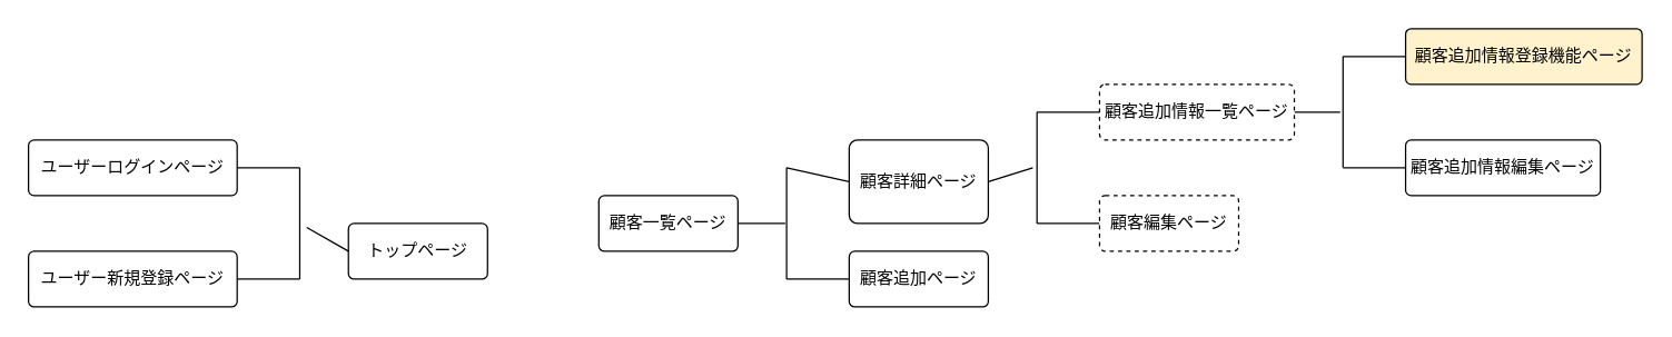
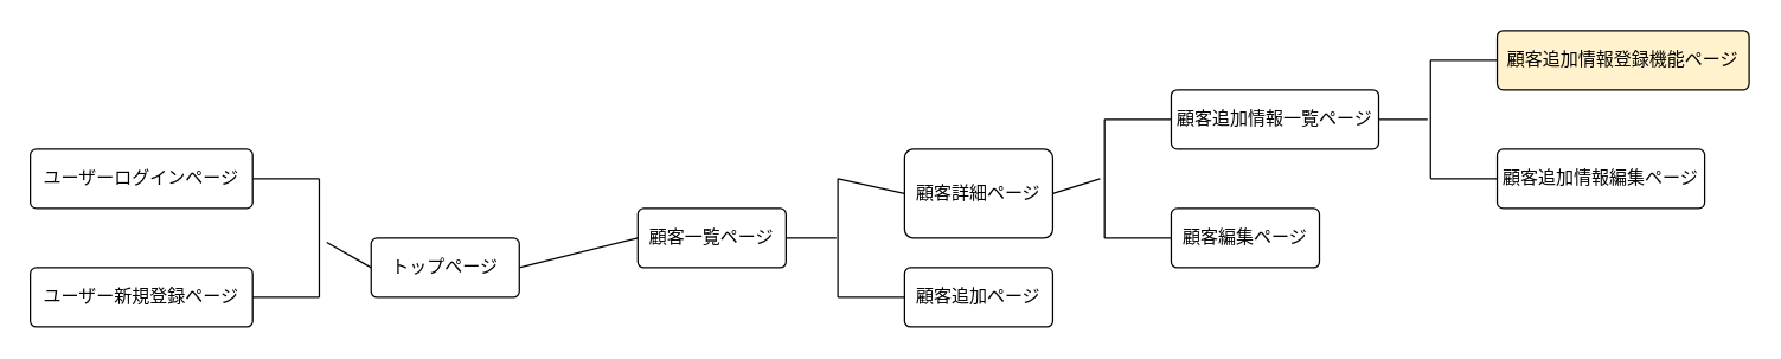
  <mxCell id="0" />
  <mxCell id="1" parent="0" />
  <mxCell id="2" style="edgeStyle=none;rounded=0;html=1;exitX=1;exitY=0.5;exitDx=0;exitDy=0;entryX=0;entryY=0.5;entryDx=0;entryDy=0;entryPerimeter=0;endArrow=none;endFill=0;" edge="1" parent="1" source="3" target="14"><mxGeometry relative="1" as="geometry" /></mxCell>
  <mxCell id="3" value="ユーザーログインページ" style="rounded=1;arcSize=10;whiteSpace=wrap;html=1;align=center;" vertex="1" parent="1"><mxGeometry x="20" y="100" width="150" height="40" as="geometry" /></mxCell>
+ <mxCell id="4" style="edgeStyle=none;html=1;exitX=1;exitY=0.5;exitDx=0;exitDy=0;entryX=0;entryY=0.5;entryDx=0;entryDy=0;endArrow=none;endFill=0;" edge="1" parent="1" source="6" target="8"><mxGeometry relative="1" as="geometry" /></mxCell>
  <mxCell id="5" style="edgeStyle=none;rounded=0;html=1;exitX=0;exitY=0.5;exitDx=0;exitDy=0;endArrow=none;endFill=0;" edge="1" parent="1" source="6" target="14"><mxGeometry relative="1" as="geometry" /></mxCell>
  <mxCell id="6" value="トップページ" style="rounded=1;arcSize=10;whiteSpace=wrap;html=1;align=center;" vertex="1" parent="1"><mxGeometry x="250" y="160" width="100" height="40" as="geometry" /></mxCell>
  <mxCell id="7" style="edgeStyle=none;rounded=0;html=1;exitX=1;exitY=0.5;exitDx=0;exitDy=0;entryX=0.5;entryY=0.6;entryDx=0;entryDy=0;entryPerimeter=0;endArrow=none;endFill=0;" edge="1" parent="1" source="8" target="17"><mxGeometry relative="1" as="geometry" /></mxCell>
  <mxCell id="8" value="顧客一覧ページ" style="rounded=1;arcSize=10;whiteSpace=wrap;html=1;align=center;" vertex="1" parent="1"><mxGeometry x="430" y="140" width="100" height="40" as="geometry" /></mxCell>
  <mxCell id="9" style="edgeStyle=none;rounded=0;html=1;exitX=0;exitY=0.5;exitDx=0;exitDy=0;entryX=0;entryY=0.5;entryDx=0;entryDy=0;entryPerimeter=0;endArrow=none;endFill=0;" edge="1" parent="1" source="11" target="17"><mxGeometry relative="1" as="geometry" /></mxCell>
  <mxCell id="10" style="edgeStyle=none;rounded=0;html=1;exitX=1;exitY=0.5;exitDx=0;exitDy=0;entryX=0.5;entryY=0.8;entryDx=0;entryDy=0;entryPerimeter=0;endArrow=none;endFill=0;" edge="1" parent="1" source="11" target="23"><mxGeometry relative="1" as="geometry" /></mxCell>
  <mxCell id="11" value="顧客詳細ページ" style="rounded=1;arcSize=10;whiteSpace=wrap;html=1;align=center;" vertex="1" parent="1"><mxGeometry x="610" y="100" width="100" height="60" as="geometry" /></mxCell>
  <mxCell id="12" style="edgeStyle=none;rounded=0;html=1;exitX=1;exitY=0.5;exitDx=0;exitDy=0;entryX=1;entryY=0.5;entryDx=0;entryDy=0;entryPerimeter=0;endArrow=none;endFill=0;" edge="1" parent="1" source="13" target="14"><mxGeometry relative="1" as="geometry" /></mxCell>
  <mxCell id="13" value="ユーザー新規登録ページ" style="rounded=1;arcSize=10;whiteSpace=wrap;html=1;align=center;" vertex="1" parent="1"><mxGeometry x="20" y="180" width="150" height="40" as="geometry" /></mxCell>
  <mxCell id="14" value="" style="line;strokeWidth=1;direction=south;html=1;" vertex="1" parent="1"><mxGeometry x="210" y="120" width="10" height="80" as="geometry" /></mxCell>
  <mxCell id="15" style="edgeStyle=none;rounded=0;html=1;exitX=0;exitY=0.5;exitDx=0;exitDy=0;entryX=1;entryY=0.5;entryDx=0;entryDy=0;entryPerimeter=0;endArrow=none;endFill=0;" edge="1" parent="1" source="16" target="17"><mxGeometry relative="1" as="geometry" /></mxCell>
  <mxCell id="16" value="顧客追加ページ" style="rounded=1;arcSize=10;whiteSpace=wrap;html=1;align=center;strokeWidth=1;" vertex="1" parent="1"><mxGeometry x="610" y="180" width="100" height="40" as="geometry" /></mxCell>
  <mxCell id="17" value="" style="line;strokeWidth=1;direction=south;html=1;" vertex="1" parent="1"><mxGeometry x="560" y="120" width="10" height="80" as="geometry" /></mxCell>
  <mxCell id="18" style="edgeStyle=none;rounded=0;html=1;exitX=0;exitY=0.5;exitDx=0;exitDy=0;entryX=0;entryY=0.5;entryDx=0;entryDy=0;entryPerimeter=0;endArrow=none;endFill=0;" edge="1" parent="1" source="20" target="23"><mxGeometry relative="1" as="geometry" /></mxCell>
  <mxCell id="19" style="edgeStyle=none;rounded=0;html=1;exitX=1;exitY=0.5;exitDx=0;exitDy=0;entryX=0.5;entryY=0.7;entryDx=0;entryDy=0;entryPerimeter=0;endArrow=none;endFill=0;" edge="1" parent="1" source="20" target="28"><mxGeometry relative="1" as="geometry" /></mxCell>
- <mxCell id="20" value="顧客追加情報一覧ページ" style="rounded=1;arcSize=10;whiteSpace=wrap;html=1;align=center;strokeWidth=1;dashed=1;" vertex="1" parent="1"><mxGeometry x="790" y="60" width="140" height="40" as="geometry" /></mxCell>
+ <mxCell id="20" value="顧客追加情報一覧ページ" style="rounded=1;arcSize=10;whiteSpace=wrap;html=1;align=center;strokeWidth=1;" vertex="1" parent="1"><mxGeometry x="790" y="60" width="140" height="40" as="geometry" /></mxCell>
  <mxCell id="21" style="edgeStyle=none;rounded=0;html=1;exitX=0;exitY=0.5;exitDx=0;exitDy=0;entryX=1;entryY=0.5;entryDx=0;entryDy=0;entryPerimeter=0;endArrow=none;endFill=0;" edge="1" parent="1" source="22" target="23"><mxGeometry relative="1" as="geometry" /></mxCell>
- <mxCell id="22" value="顧客編集ページ" style="rounded=1;arcSize=10;whiteSpace=wrap;html=1;align=center;strokeWidth=1;dashed=1;" vertex="1" parent="1"><mxGeometry x="790" y="140" width="100" height="40" as="geometry" /></mxCell>
+ <mxCell id="22" value="顧客編集ページ" style="rounded=1;arcSize=10;whiteSpace=wrap;html=1;align=center;strokeWidth=1;" vertex="1" parent="1"><mxGeometry x="790" y="140" width="100" height="40" as="geometry" /></mxCell>
  <mxCell id="23" value="" style="line;strokeWidth=1;direction=south;html=1;" vertex="1" parent="1"><mxGeometry x="740" y="80" width="10" height="80" as="geometry" /></mxCell>
  <mxCell id="24" style="edgeStyle=none;rounded=0;html=1;exitX=0;exitY=0.5;exitDx=0;exitDy=0;entryX=0;entryY=0.5;entryDx=0;entryDy=0;entryPerimeter=0;endArrow=none;endFill=0;" edge="1" parent="1" source="25" target="28"><mxGeometry relative="1" as="geometry" /></mxCell>
  <mxCell id="25" value="顧客追加情報登録機能ページ" style="rounded=1;arcSize=10;whiteSpace=wrap;html=1;align=center;strokeWidth=1;fillColor=#fff2cc;" vertex="1" parent="1"><mxGeometry x="1010" y="20" width="170" height="40" as="geometry" /></mxCell>
  <mxCell id="26" style="edgeStyle=none;rounded=0;html=1;exitX=0;exitY=0.5;exitDx=0;exitDy=0;entryX=1;entryY=0.5;entryDx=0;entryDy=0;entryPerimeter=0;endArrow=none;endFill=0;" edge="1" parent="1" source="27" target="28"><mxGeometry relative="1" as="geometry" /></mxCell>
  <mxCell id="27" value="顧客追加情報編集ページ" style="rounded=1;arcSize=10;whiteSpace=wrap;html=1;align=center;strokeWidth=1;" vertex="1" parent="1"><mxGeometry x="1010" y="100" width="140" height="40" as="geometry" /></mxCell>
  <mxCell id="28" value="" style="line;strokeWidth=1;direction=south;html=1;" vertex="1" parent="1"><mxGeometry x="960" y="40" width="10" height="80" as="geometry" /></mxCell>
